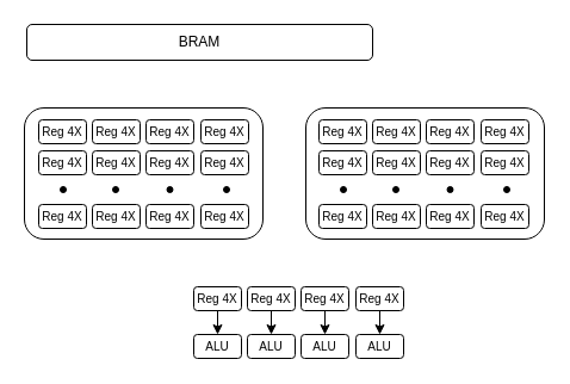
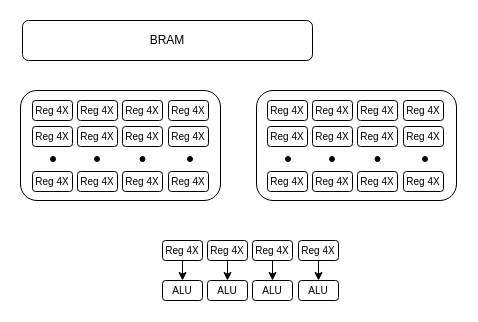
  <mxCell id="0" />
  <mxCell id="1" parent="0" />
- <mxCell id="2" value="BRAM" style="rounded=1;whiteSpace=wrap;html=1;" parent="1" vertex="1"><mxGeometry x="22" y="20" width="290" height="30" as="geometry" /></mxCell>
+ <mxCell id="2" value="BRAM" style="rounded=1;whiteSpace=wrap;html=1;" parent="1" vertex="1"><mxGeometry x="22" y="20" width="290" height="40" as="geometry" /></mxCell>
  <mxCell id="3" value="" style="rounded=1;whiteSpace=wrap;html=1;align=center;" parent="1" vertex="1"><mxGeometry x="20" y="90" width="200" height="110" as="geometry" /></mxCell>
  <mxCell id="4" value="" style="group;align=center;" parent="1" vertex="1" connectable="0"><mxGeometry x="32" y="100" width="176" height="20" as="geometry" /></mxCell>
  <mxCell id="5" value="Reg 4X" style="rounded=1;whiteSpace=wrap;html=1;fontSize=10;" parent="4" vertex="1"><mxGeometry width="40" height="20" as="geometry" /></mxCell>
  <mxCell id="6" value="Reg 4X" style="rounded=1;whiteSpace=wrap;html=1;fontSize=10;" parent="4" vertex="1"><mxGeometry x="45" width="40" height="20" as="geometry" /></mxCell>
  <mxCell id="7" value="Reg 4X" style="rounded=1;whiteSpace=wrap;html=1;fontSize=10;" parent="4" vertex="1"><mxGeometry x="90" width="40" height="20" as="geometry" /></mxCell>
  <mxCell id="8" value="Reg 4X" style="rounded=1;whiteSpace=wrap;html=1;fontSize=10;" parent="4" vertex="1"><mxGeometry x="136" width="40" height="20" as="geometry" /></mxCell>
  <mxCell id="9" value="" style="group;align=center;" parent="1" vertex="1" connectable="0"><mxGeometry x="32" y="126" width="176" height="20" as="geometry" /></mxCell>
  <mxCell id="10" value="Reg 4X" style="rounded=1;whiteSpace=wrap;html=1;fontSize=10;" parent="9" vertex="1"><mxGeometry width="40" height="20" as="geometry" /></mxCell>
  <mxCell id="11" value="Reg 4X" style="rounded=1;whiteSpace=wrap;html=1;fontSize=10;" parent="9" vertex="1"><mxGeometry x="45" width="40" height="20" as="geometry" /></mxCell>
  <mxCell id="12" value="Reg 4X" style="rounded=1;whiteSpace=wrap;html=1;fontSize=10;" parent="9" vertex="1"><mxGeometry x="90" width="40" height="20" as="geometry" /></mxCell>
  <mxCell id="13" value="Reg 4X" style="rounded=1;whiteSpace=wrap;html=1;fontSize=10;" parent="9" vertex="1"><mxGeometry x="136" width="40" height="20" as="geometry" /></mxCell>
  <mxCell id="14" value="" style="group;align=center;" parent="1" vertex="1" connectable="0"><mxGeometry x="32" y="171" width="176" height="20" as="geometry" /></mxCell>
  <mxCell id="15" value="Reg 4X" style="rounded=1;whiteSpace=wrap;html=1;fontSize=10;" parent="14" vertex="1"><mxGeometry width="40" height="20" as="geometry" /></mxCell>
  <mxCell id="16" value="Reg 4X" style="rounded=1;whiteSpace=wrap;html=1;fontSize=10;" parent="14" vertex="1"><mxGeometry x="45" width="40" height="20" as="geometry" /></mxCell>
  <mxCell id="17" value="Reg 4X" style="rounded=1;whiteSpace=wrap;html=1;fontSize=10;" parent="14" vertex="1"><mxGeometry x="90" width="40" height="20" as="geometry" /></mxCell>
  <mxCell id="18" value="Reg 4X" style="rounded=1;whiteSpace=wrap;html=1;fontSize=10;" parent="14" vertex="1"><mxGeometry x="136" width="40" height="20" as="geometry" /></mxCell>
  <mxCell id="19" value="" style="ellipse;whiteSpace=wrap;html=1;aspect=fixed;fillColor=#000000;" parent="1" vertex="1"><mxGeometry x="50" y="156" width="5" height="5" as="geometry" /></mxCell>
  <mxCell id="20" value="" style="ellipse;whiteSpace=wrap;html=1;aspect=fixed;fillColor=#000000;" parent="1" vertex="1"><mxGeometry x="94" y="156" width="5" height="5" as="geometry" /></mxCell>
  <mxCell id="21" value="" style="ellipse;whiteSpace=wrap;html=1;aspect=fixed;fillColor=#000000;" parent="1" vertex="1"><mxGeometry x="139.5" y="156" width="5" height="5" as="geometry" /></mxCell>
  <mxCell id="22" value="" style="ellipse;whiteSpace=wrap;html=1;aspect=fixed;fillColor=#000000;" parent="1" vertex="1"><mxGeometry x="187" y="156" width="5" height="5" as="geometry" /></mxCell>
  <mxCell id="23" value="" style="group" parent="1" vertex="1" connectable="0"><mxGeometry x="255" y="90" width="200" height="110" as="geometry" /></mxCell>
  <mxCell id="24" value="" style="rounded=1;whiteSpace=wrap;html=1;align=center;" parent="23" vertex="1"><mxGeometry x="1" width="200" height="110" as="geometry" /></mxCell>
  <mxCell id="25" value="" style="group;align=center;" parent="23" vertex="1" connectable="0"><mxGeometry x="12" y="10" width="176" height="20" as="geometry" /></mxCell>
  <mxCell id="26" value="Reg 4X" style="rounded=1;whiteSpace=wrap;html=1;fontSize=10;" parent="25" vertex="1"><mxGeometry width="40" height="20" as="geometry" /></mxCell>
  <mxCell id="27" value="Reg 4X" style="rounded=1;whiteSpace=wrap;html=1;fontSize=10;" parent="25" vertex="1"><mxGeometry x="45" width="40" height="20" as="geometry" /></mxCell>
  <mxCell id="28" value="Reg 4X" style="rounded=1;whiteSpace=wrap;html=1;fontSize=10;" parent="25" vertex="1"><mxGeometry x="90" width="40" height="20" as="geometry" /></mxCell>
  <mxCell id="29" value="Reg 4X" style="rounded=1;whiteSpace=wrap;html=1;fontSize=10;" parent="25" vertex="1"><mxGeometry x="136" width="40" height="20" as="geometry" /></mxCell>
  <mxCell id="30" value="" style="group;align=center;" parent="23" vertex="1" connectable="0"><mxGeometry x="12" y="36" width="176" height="20" as="geometry" /></mxCell>
  <mxCell id="31" value="Reg 4X" style="rounded=1;whiteSpace=wrap;html=1;fontSize=10;" parent="30" vertex="1"><mxGeometry width="40" height="20" as="geometry" /></mxCell>
  <mxCell id="32" value="Reg 4X" style="rounded=1;whiteSpace=wrap;html=1;fontSize=10;" parent="30" vertex="1"><mxGeometry x="45" width="40" height="20" as="geometry" /></mxCell>
  <mxCell id="33" value="Reg 4X" style="rounded=1;whiteSpace=wrap;html=1;fontSize=10;" parent="30" vertex="1"><mxGeometry x="90" width="40" height="20" as="geometry" /></mxCell>
  <mxCell id="34" value="Reg 4X" style="rounded=1;whiteSpace=wrap;html=1;fontSize=10;" parent="30" vertex="1"><mxGeometry x="136" width="40" height="20" as="geometry" /></mxCell>
  <mxCell id="35" value="" style="group;align=center;" parent="23" vertex="1" connectable="0"><mxGeometry x="12" y="81" width="176" height="20" as="geometry" /></mxCell>
  <mxCell id="36" value="Reg 4X" style="rounded=1;whiteSpace=wrap;html=1;fontSize=10;" parent="35" vertex="1"><mxGeometry width="40" height="20" as="geometry" /></mxCell>
  <mxCell id="37" value="Reg 4X" style="rounded=1;whiteSpace=wrap;html=1;fontSize=10;" parent="35" vertex="1"><mxGeometry x="45" width="40" height="20" as="geometry" /></mxCell>
  <mxCell id="38" value="Reg 4X" style="rounded=1;whiteSpace=wrap;html=1;fontSize=10;" parent="35" vertex="1"><mxGeometry x="90" width="40" height="20" as="geometry" /></mxCell>
  <mxCell id="39" value="Reg 4X" style="rounded=1;whiteSpace=wrap;html=1;fontSize=10;" parent="35" vertex="1"><mxGeometry x="136" width="40" height="20" as="geometry" /></mxCell>
  <mxCell id="40" value="" style="ellipse;whiteSpace=wrap;html=1;aspect=fixed;fillColor=#000000;" parent="23" vertex="1"><mxGeometry x="30" y="66" width="5" height="5" as="geometry" /></mxCell>
  <mxCell id="41" value="" style="ellipse;whiteSpace=wrap;html=1;aspect=fixed;fillColor=#000000;" parent="23" vertex="1"><mxGeometry x="74" y="66" width="5" height="5" as="geometry" /></mxCell>
  <mxCell id="42" value="" style="ellipse;whiteSpace=wrap;html=1;aspect=fixed;fillColor=#000000;" parent="23" vertex="1"><mxGeometry x="119.5" y="66" width="5" height="5" as="geometry" /></mxCell>
  <mxCell id="43" value="" style="ellipse;whiteSpace=wrap;html=1;aspect=fixed;fillColor=#000000;" parent="23" vertex="1"><mxGeometry x="167" y="66" width="5" height="5" as="geometry" /></mxCell>
  <mxCell id="44" value="" style="group;align=center;" parent="1" vertex="1" connectable="0"><mxGeometry x="162" y="280" width="176" height="20" as="geometry" /></mxCell>
  <mxCell id="45" value="ALU" style="rounded=1;whiteSpace=wrap;html=1;fontSize=10;" parent="44" vertex="1"><mxGeometry width="40" height="20" as="geometry" /></mxCell>
  <mxCell id="46" value="&lt;span style=&quot;color: rgb(0, 0, 0); font-family: Helvetica; font-size: 10px; font-style: normal; font-variant-ligatures: normal; font-variant-caps: normal; font-weight: 400; letter-spacing: normal; orphans: 2; text-align: center; text-indent: 0px; text-transform: none; widows: 2; word-spacing: 0px; -webkit-text-stroke-width: 0px; white-space: normal; background-color: rgb(251, 251, 251); text-decoration-thickness: initial; text-decoration-style: initial; text-decoration-color: initial; display: inline !important; float: none;&quot;&gt;ALU&lt;/span&gt;" style="rounded=1;whiteSpace=wrap;html=1;fontSize=10;" parent="44" vertex="1"><mxGeometry x="45" width="40" height="20" as="geometry" /></mxCell>
  <mxCell id="47" value="ALU" style="rounded=1;whiteSpace=wrap;html=1;fontSize=10;" parent="44" vertex="1"><mxGeometry x="90" width="40" height="20" as="geometry" /></mxCell>
  <mxCell id="48" value="ALU" style="rounded=1;whiteSpace=wrap;html=1;fontSize=10;" parent="44" vertex="1"><mxGeometry x="136" width="40" height="20" as="geometry" /></mxCell>
  <mxCell id="49" style="edgeStyle=orthogonalEdgeStyle;rounded=0;orthogonalLoop=1;jettySize=auto;html=1;exitX=0.5;exitY=1;exitDx=0;exitDy=0;entryX=0.5;entryY=0;entryDx=0;entryDy=0;" parent="1" source="50" target="45" edge="1"><mxGeometry relative="1" as="geometry" /></mxCell>
  <mxCell id="50" value="Reg 4X" style="rounded=1;whiteSpace=wrap;html=1;fontSize=10;" parent="1" vertex="1"><mxGeometry x="162" y="240" width="40" height="20" as="geometry" /></mxCell>
  <mxCell id="51" value="Reg 4X" style="rounded=1;whiteSpace=wrap;html=1;fontSize=10;" parent="1" vertex="1"><mxGeometry x="207" y="240" width="40" height="20" as="geometry" /></mxCell>
  <mxCell id="52" style="edgeStyle=orthogonalEdgeStyle;rounded=0;orthogonalLoop=1;jettySize=auto;html=1;exitX=0.5;exitY=1;exitDx=0;exitDy=0;entryX=0.5;entryY=0;entryDx=0;entryDy=0;" parent="1" source="53" target="47" edge="1"><mxGeometry relative="1" as="geometry" /></mxCell>
  <mxCell id="53" value="Reg 4X" style="rounded=1;whiteSpace=wrap;html=1;fontSize=10;" parent="1" vertex="1"><mxGeometry x="252" y="240" width="40" height="20" as="geometry" /></mxCell>
  <mxCell id="54" style="edgeStyle=orthogonalEdgeStyle;rounded=0;orthogonalLoop=1;jettySize=auto;html=1;exitX=0.5;exitY=1;exitDx=0;exitDy=0;entryX=0.5;entryY=0;entryDx=0;entryDy=0;" parent="1" source="55" target="48" edge="1"><mxGeometry relative="1" as="geometry" /></mxCell>
  <mxCell id="55" value="Reg 4X" style="rounded=1;whiteSpace=wrap;html=1;fontSize=10;" parent="1" vertex="1"><mxGeometry x="298" y="240" width="40" height="20" as="geometry" /></mxCell>
  <mxCell id="56" style="edgeStyle=orthogonalEdgeStyle;rounded=0;orthogonalLoop=1;jettySize=auto;html=1;exitX=0.5;exitY=1;exitDx=0;exitDy=0;entryX=0.5;entryY=0;entryDx=0;entryDy=0;" parent="1" source="51" target="46" edge="1"><mxGeometry relative="1" as="geometry"><mxPoint x="192" y="270" as="sourcePoint" /><mxPoint x="192" y="290" as="targetPoint" /></mxGeometry></mxCell>
